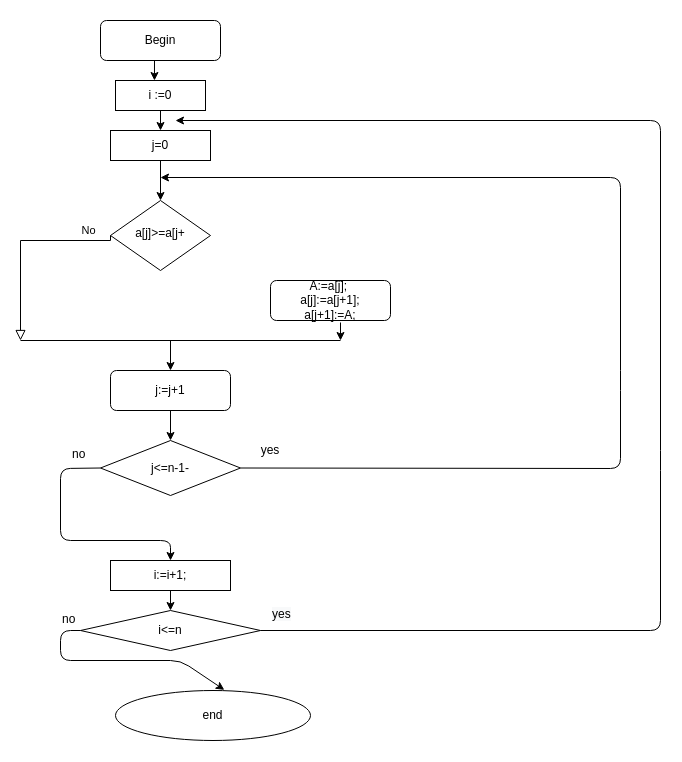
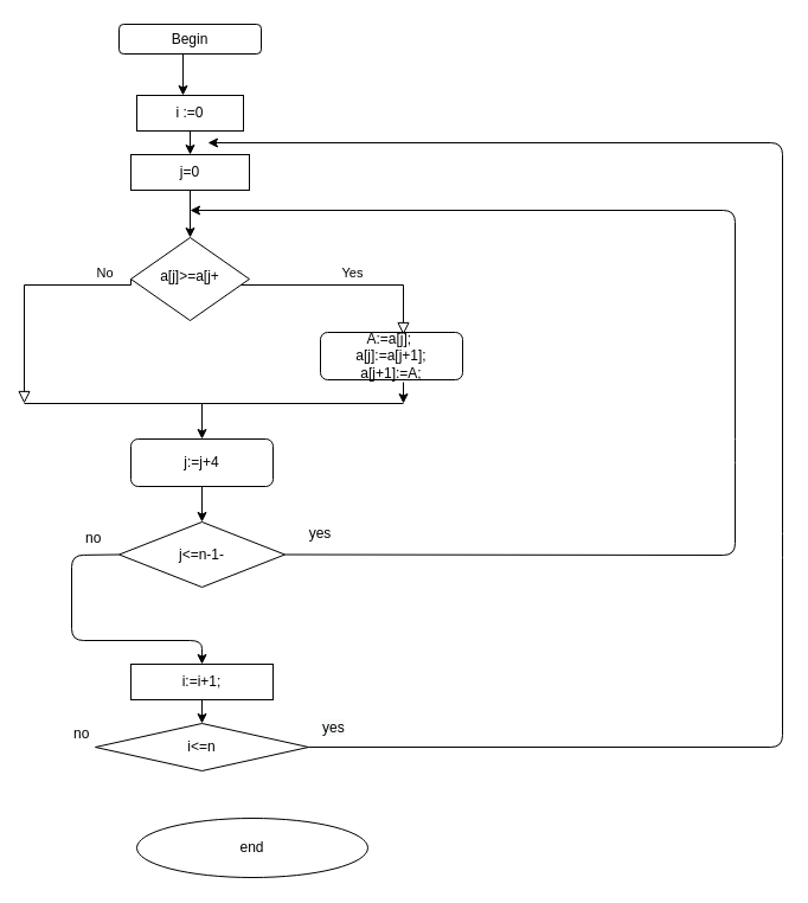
  <mxCell id="0" />
  <mxCell id="1" parent="0" />
- <mxCell id="2" value="Begin" style="rounded=1;whiteSpace=wrap;html=1;fontSize=12;glass=0;strokeWidth=1;shadow=0;" parent="1" vertex="1"><mxGeometry x="100" y="20" width="120" height="40" as="geometry" /></mxCell>
+ <mxCell id="2" value="Begin" style="rounded=1;whiteSpace=wrap;html=1;fontSize=12;glass=0;strokeWidth=1;shadow=0;" parent="1" vertex="1"><mxGeometry x="100" y="20" width="120" height="25" as="geometry" /></mxCell>
  <mxCell id="3" value="No" style="rounded=0;html=1;jettySize=auto;orthogonalLoop=1;fontSize=11;endArrow=block;endFill=0;endSize=8;strokeWidth=1;shadow=0;labelBackgroundColor=none;edgeStyle=orthogonalEdgeStyle;exitX=0;exitY=0.5;exitDx=0;exitDy=0;" parent="1" source="5" edge="1"><mxGeometry x="-0.727" y="-10" relative="1" as="geometry"><mxPoint as="offset" /><mxPoint x="20" y="340" as="targetPoint" /><Array as="points"><mxPoint x="20" y="240" /></Array></mxGeometry></mxCell>
+ <mxCell id="4" value="Yes" style="edgeStyle=orthogonalEdgeStyle;rounded=0;html=1;jettySize=auto;orthogonalLoop=1;fontSize=11;endArrow=block;endFill=0;endSize=8;strokeWidth=1;shadow=0;labelBackgroundColor=none;entryX=0.583;entryY=0.05;entryDx=0;entryDy=0;entryPerimeter=0;" parent="1" source="5" target="7" edge="1"><mxGeometry x="0.046" y="10" relative="1" as="geometry"><mxPoint as="offset" /><Array as="points"><mxPoint x="340" y="240" /></Array></mxGeometry></mxCell>
  <mxCell id="5" value="a[j]&amp;gt;=a[j+" style="rhombus;whiteSpace=wrap;html=1;shadow=0;fontFamily=Helvetica;fontSize=12;align=center;strokeWidth=1;spacing=6;spacingTop=-4;" parent="1" vertex="1"><mxGeometry x="110" y="200" width="100" height="70" as="geometry" /></mxCell>
- <mxCell id="6" value="j:=j+1" style="rounded=1;whiteSpace=wrap;html=1;fontSize=12;glass=0;strokeWidth=1;shadow=0;" parent="1" vertex="1"><mxGeometry x="110" y="370" width="120" height="40" as="geometry" /></mxCell>
+ <mxCell id="6" value="j:=j+4" style="rounded=1;whiteSpace=wrap;html=1;fontSize=12;glass=0;strokeWidth=1;shadow=0;" parent="1" vertex="1"><mxGeometry x="110" y="370" width="120" height="40" as="geometry" /></mxCell>
  <mxCell id="7" value="A:=a[j];&amp;nbsp;&lt;br&gt;a[j]:=a[j+1];&lt;br&gt;a[j+1]:=A;" style="rounded=1;whiteSpace=wrap;html=1;fontSize=12;glass=0;strokeWidth=1;shadow=0;" parent="1" vertex="1"><mxGeometry x="270" y="280" width="120" height="40" as="geometry" /></mxCell>
  <mxCell id="8" value="i :=0" style="rounded=0;whiteSpace=wrap;html=1;" vertex="1" parent="1"><mxGeometry x="115" y="80" width="90" height="30" as="geometry" /></mxCell>
  <mxCell id="9" value="j=0" style="rounded=0;whiteSpace=wrap;html=1;" vertex="1" parent="1"><mxGeometry x="110" y="130" width="100" height="30" as="geometry" /></mxCell>
  <mxCell id="10" value="" style="endArrow=classic;html=1;" edge="1" parent="1"><mxGeometry width="50" height="50" relative="1" as="geometry"><mxPoint x="340" y="322" as="sourcePoint" /><mxPoint x="340" y="340" as="targetPoint" /><Array as="points" /></mxGeometry></mxCell>
  <mxCell id="11" value="" style="endArrow=none;html=1;" edge="1" parent="1"><mxGeometry width="50" height="50" relative="1" as="geometry"><mxPoint x="340" y="340" as="sourcePoint" /><mxPoint x="20" y="340" as="targetPoint" /><Array as="points"><mxPoint x="20" y="340" /></Array></mxGeometry></mxCell>
  <mxCell id="12" value="" style="endArrow=classic;html=1;exitX=0.45;exitY=1;exitDx=0;exitDy=0;exitPerimeter=0;entryX=0.433;entryY=0;entryDx=0;entryDy=0;entryPerimeter=0;" edge="1" parent="1" source="2" target="8"><mxGeometry width="50" height="50" relative="1" as="geometry"><mxPoint x="330" y="230" as="sourcePoint" /><mxPoint x="380" y="180" as="targetPoint" /></mxGeometry></mxCell>
  <mxCell id="13" value="" style="endArrow=classic;html=1;exitX=0.5;exitY=1;exitDx=0;exitDy=0;entryX=0.5;entryY=0;entryDx=0;entryDy=0;" edge="1" parent="1" source="8" target="9"><mxGeometry width="50" height="50" relative="1" as="geometry"><mxPoint x="330" y="230" as="sourcePoint" /><mxPoint x="380" y="180" as="targetPoint" /></mxGeometry></mxCell>
  <mxCell id="14" value="" style="endArrow=classic;html=1;exitX=0.5;exitY=1;exitDx=0;exitDy=0;entryX=0.5;entryY=0;entryDx=0;entryDy=0;" edge="1" parent="1" source="9" target="5"><mxGeometry width="50" height="50" relative="1" as="geometry"><mxPoint x="330" y="230" as="sourcePoint" /><mxPoint x="380" y="180" as="targetPoint" /></mxGeometry></mxCell>
  <mxCell id="15" value="" style="endArrow=classic;html=1;entryX=0.5;entryY=0;entryDx=0;entryDy=0;" edge="1" parent="1" target="6"><mxGeometry width="50" height="50" relative="1" as="geometry"><mxPoint x="170" y="340" as="sourcePoint" /><mxPoint x="380" y="340" as="targetPoint" /></mxGeometry></mxCell>
  <mxCell id="16" value="" style="endArrow=classic;html=1;exitX=0.5;exitY=1;exitDx=0;exitDy=0;" edge="1" parent="1" source="6"><mxGeometry width="50" height="50" relative="1" as="geometry"><mxPoint x="330" y="390" as="sourcePoint" /><mxPoint x="170" y="440" as="targetPoint" /></mxGeometry></mxCell>
  <mxCell id="17" value="j&amp;lt;=n-1-" style="rhombus;whiteSpace=wrap;html=1;" vertex="1" parent="1"><mxGeometry x="100" y="440" width="140" height="55" as="geometry" /></mxCell>
  <mxCell id="18" value="" style="endArrow=classic;html=1;exitX=0;exitY=0.5;exitDx=0;exitDy=0;" edge="1" parent="1" source="17"><mxGeometry width="50" height="50" relative="1" as="geometry"><mxPoint x="330" y="550" as="sourcePoint" /><mxPoint x="170" y="560" as="targetPoint" /><Array as="points"><mxPoint x="60" y="468" /><mxPoint x="60" y="540" /><mxPoint x="170" y="540" /></Array></mxGeometry></mxCell>
  <mxCell id="19" value="i:=i+1;" style="rounded=0;whiteSpace=wrap;html=1;" vertex="1" parent="1"><mxGeometry x="110" y="560" width="120" height="30" as="geometry" /></mxCell>
  <mxCell id="20" value="" style="endArrow=classic;html=1;exitX=0.5;exitY=1;exitDx=0;exitDy=0;" edge="1" parent="1" source="19" target="21"><mxGeometry width="50" height="50" relative="1" as="geometry"><mxPoint x="330" y="550" as="sourcePoint" /><mxPoint x="380" y="500" as="targetPoint" /></mxGeometry></mxCell>
  <mxCell id="21" value="i&amp;lt;=n" style="rhombus;whiteSpace=wrap;html=1;" vertex="1" parent="1"><mxGeometry x="80" y="610" width="180" height="40" as="geometry" /></mxCell>
- <mxCell id="22" value="" style="endArrow=classic;html=1;exitX=0;exitY=0.5;exitDx=0;exitDy=0;entryX=0.558;entryY=-0.012;entryDx=0;entryDy=0;entryPerimeter=0;" edge="1" parent="1" source="21" target="23"><mxGeometry width="50" height="50" relative="1" as="geometry"><mxPoint x="330" y="550" as="sourcePoint" /><mxPoint x="380" y="500" as="targetPoint" /><Array as="points"><mxPoint x="60" y="630" /><mxPoint x="60" y="660" /><mxPoint x="180" y="660" /></Array></mxGeometry></mxCell>
  <mxCell id="23" value="end" style="ellipse;whiteSpace=wrap;html=1;" vertex="1" parent="1"><mxGeometry x="115" y="690" width="195" height="50" as="geometry" /></mxCell>
  <mxCell id="24" value="" style="endArrow=classic;html=1;exitX=1;exitY=0.5;exitDx=0;exitDy=0;" edge="1" parent="1" source="21"><mxGeometry width="50" height="50" relative="1" as="geometry"><mxPoint x="400" y="630" as="sourcePoint" /><mxPoint x="175" y="120" as="targetPoint" /><Array as="points"><mxPoint x="660" y="630" /><mxPoint x="660" y="460" /><mxPoint x="660" y="120" /></Array></mxGeometry></mxCell>
  <mxCell id="25" value="" style="endArrow=classic;html=1;exitX=1;exitY=0.5;exitDx=0;exitDy=0;" edge="1" parent="1" source="17"><mxGeometry width="50" height="50" relative="1" as="geometry"><mxPoint x="350" y="570" as="sourcePoint" /><mxPoint x="160" y="177" as="targetPoint" /><Array as="points"><mxPoint x="620" y="468" /><mxPoint x="620" y="380" /><mxPoint x="620" y="177" /></Array></mxGeometry></mxCell>
  <mxCell id="26" value="yes" style="text;html=1;strokeColor=none;fillColor=none;align=center;verticalAlign=middle;whiteSpace=wrap;rounded=0;" vertex="1" parent="1"><mxGeometry x="250" y="440" width="40" height="20" as="geometry" /></mxCell>
  <mxCell id="27" value="&lt;span style=&quot;color: rgb(0, 0, 0); font-family: helvetica; font-size: 12px; font-style: normal; font-weight: 400; letter-spacing: normal; text-align: center; text-indent: 0px; text-transform: none; word-spacing: 0px; background-color: rgb(248, 249, 250); display: inline; float: none;&quot;&gt;yes&lt;/span&gt;" style="text;whiteSpace=wrap;html=1;" vertex="1" parent="1"><mxGeometry x="270" y="600" width="40" height="30" as="geometry" /></mxCell>
  <mxCell id="28" value="&lt;div style=&quot;text-align: center&quot;&gt;&lt;span&gt;&lt;font face=&quot;helvetica&quot;&gt;no&lt;/font&gt;&lt;/span&gt;&lt;/div&gt;" style="text;whiteSpace=wrap;html=1;" vertex="1" parent="1"><mxGeometry x="60" y="605" width="40" height="20" as="geometry" /></mxCell>
  <mxCell id="29" value="&lt;div style=&quot;text-align: center&quot;&gt;&lt;span&gt;&lt;font face=&quot;helvetica&quot;&gt;no&lt;/font&gt;&lt;/span&gt;&lt;/div&gt;" style="text;whiteSpace=wrap;html=1;" vertex="1" parent="1"><mxGeometry x="70" y="440" width="40" height="30" as="geometry" /></mxCell>
